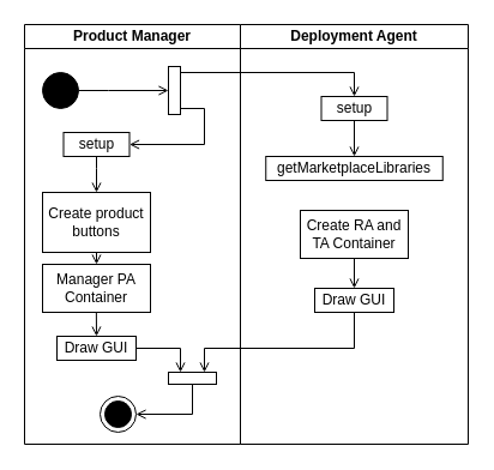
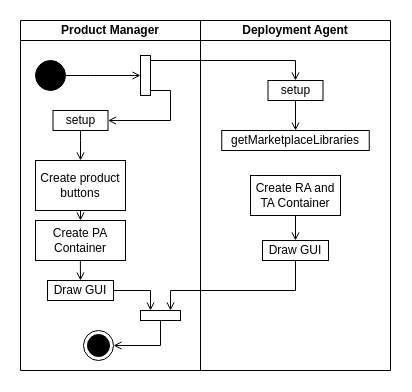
  <mxCell id="0" />
  <mxCell id="1" parent="0" />
  <mxCell id="2" value="Product Manager" style="swimlane;whiteSpace=wrap;html=1;startSize=20;" vertex="1" parent="1"><mxGeometry x="20" y="20" width="180" height="350" as="geometry" /></mxCell>
  <mxCell id="3" value="" style="ellipse;html=1;fillColor=#000000;" vertex="1" parent="2"><mxGeometry x="15" y="40" width="30" height="30" as="geometry" /></mxCell>
  <mxCell id="4" style="edgeStyle=orthogonalEdgeStyle;rounded=0;orthogonalLoop=1;jettySize=auto;html=1;endArrow=open;endFill=0;" edge="1" parent="2" source="5" target="8"><mxGeometry relative="1" as="geometry"><Array as="points"><mxPoint x="125" y="70" /><mxPoint x="150" y="70" /><mxPoint x="150" y="100" /></Array></mxGeometry></mxCell>
  <mxCell id="5" value="" style="rounded=0;whiteSpace=wrap;html=1;rotation=90;" vertex="1" parent="2"><mxGeometry x="105" y="50" width="40" height="10" as="geometry" /></mxCell>
  <mxCell id="6" style="edgeStyle=orthogonalEdgeStyle;rounded=0;orthogonalLoop=1;jettySize=auto;html=1;endArrow=open;endFill=0;" edge="1" parent="2" source="3" target="5"><mxGeometry relative="1" as="geometry"><Array as="points"><mxPoint x="70" y="55" /><mxPoint x="70" y="55" /></Array></mxGeometry></mxCell>
  <mxCell id="7" style="edgeStyle=orthogonalEdgeStyle;rounded=0;orthogonalLoop=1;jettySize=auto;html=1;endArrow=open;endFill=0;" edge="1" parent="2" source="8" target="10"><mxGeometry relative="1" as="geometry"><Array as="points"><mxPoint x="60" y="120" /><mxPoint x="60" y="120" /></Array></mxGeometry></mxCell>
  <mxCell id="8" value="setup" style="rounded=0;whiteSpace=wrap;html=1;" vertex="1" parent="2"><mxGeometry x="32.5" y="90" width="55" height="20" as="geometry" /></mxCell>
  <mxCell id="9" style="edgeStyle=orthogonalEdgeStyle;rounded=0;orthogonalLoop=1;jettySize=auto;html=1;endArrow=open;endFill=0;" edge="1" parent="2"><mxGeometry relative="1" as="geometry"><mxPoint x="59.83" y="180" as="sourcePoint" /><mxPoint x="60" y="200" as="targetPoint" /><Array as="points"><mxPoint x="59.83" y="200" /><mxPoint x="59.83" y="200" /></Array></mxGeometry></mxCell>
  <mxCell id="10" value="Create product buttons" style="rounded=0;whiteSpace=wrap;html=1;" vertex="1" parent="2"><mxGeometry x="15" y="140" width="90" height="50" as="geometry" /></mxCell>
  <mxCell id="11" style="edgeStyle=orthogonalEdgeStyle;rounded=0;orthogonalLoop=1;jettySize=auto;html=1;endArrow=open;endFill=0;" edge="1" parent="2"><mxGeometry relative="1" as="geometry"><mxPoint x="59.86" y="240" as="sourcePoint" /><mxPoint x="60" y="260" as="targetPoint" /><Array as="points"><mxPoint x="60.03" y="240" /><mxPoint x="60.03" y="240" /></Array></mxGeometry></mxCell>
- <mxCell id="12" value="Manager PA Container" style="rounded=0;whiteSpace=wrap;html=1;" vertex="1" parent="2"><mxGeometry x="15" y="200" width="90" height="40" as="geometry" /></mxCell>
+ <mxCell id="12" value="Create PA Container" style="rounded=0;whiteSpace=wrap;html=1;" vertex="1" parent="2"><mxGeometry x="15" y="200" width="90" height="40" as="geometry" /></mxCell>
  <mxCell id="13" style="edgeStyle=orthogonalEdgeStyle;rounded=0;orthogonalLoop=1;jettySize=auto;html=1;entryX=0.25;entryY=0;entryDx=0;entryDy=0;endArrow=open;endFill=0;" edge="1" parent="2" source="14" target="16"><mxGeometry relative="1" as="geometry"><Array as="points"><mxPoint x="130" y="270" /></Array></mxGeometry></mxCell>
  <mxCell id="14" value="Draw GUI" style="rounded=0;whiteSpace=wrap;html=1;" vertex="1" parent="2"><mxGeometry x="27" y="260" width="66" height="20" as="geometry" /></mxCell>
  <mxCell id="15" style="edgeStyle=orthogonalEdgeStyle;rounded=0;orthogonalLoop=1;jettySize=auto;html=1;entryX=1;entryY=0.5;entryDx=0;entryDy=0;endArrow=open;endFill=0;" edge="1" parent="2" source="16" target="17"><mxGeometry relative="1" as="geometry"><Array as="points"><mxPoint x="140" y="325" /></Array></mxGeometry></mxCell>
  <mxCell id="16" value="" style="rounded=0;whiteSpace=wrap;html=1;rotation=0;" vertex="1" parent="2"><mxGeometry x="120" y="290" width="40" height="10" as="geometry" /></mxCell>
  <mxCell id="17" value="" style="ellipse;html=1;shape=endState;fillColor=#000000;" vertex="1" parent="2"><mxGeometry x="63" y="310" width="30" height="30" as="geometry" /></mxCell>
  <mxCell id="18" value="Deployment Agent" style="swimlane;whiteSpace=wrap;html=1;startSize=20;" vertex="1" parent="1"><mxGeometry x="200" y="20" width="190" height="350" as="geometry" /></mxCell>
  <mxCell id="19" style="edgeStyle=orthogonalEdgeStyle;rounded=0;orthogonalLoop=1;jettySize=auto;html=1;endArrow=open;endFill=0;" edge="1" parent="18" source="20"><mxGeometry relative="1" as="geometry"><mxPoint x="95" y="110" as="targetPoint" /><Array as="points"><mxPoint x="95" y="110" /></Array></mxGeometry></mxCell>
  <mxCell id="20" value="setup" style="rounded=0;whiteSpace=wrap;html=1;" vertex="1" parent="18"><mxGeometry x="67.5" y="60" width="55" height="20" as="geometry" /></mxCell>
  <mxCell id="21" value="getMarketplaceLibraries" style="rounded=0;whiteSpace=wrap;html=1;" vertex="1" parent="18"><mxGeometry x="21.25" y="110" width="147.5" height="20" as="geometry" /></mxCell>
  <mxCell id="22" style="edgeStyle=orthogonalEdgeStyle;rounded=0;orthogonalLoop=1;jettySize=auto;html=1;endArrow=open;endFill=0;" edge="1" parent="18" source="23" target="24"><mxGeometry relative="1" as="geometry"><Array as="points"><mxPoint x="95" y="225" /><mxPoint x="95" y="225" /></Array></mxGeometry></mxCell>
  <mxCell id="23" value="Create RA and TA Container" style="rounded=0;whiteSpace=wrap;html=1;" vertex="1" parent="18"><mxGeometry x="50" y="155" width="90" height="40" as="geometry" /></mxCell>
  <mxCell id="24" value="Draw GUI" style="rounded=0;whiteSpace=wrap;html=1;" vertex="1" parent="18"><mxGeometry x="62" y="220" width="66" height="20" as="geometry" /></mxCell>
  <mxCell id="25" style="edgeStyle=orthogonalEdgeStyle;rounded=0;orthogonalLoop=1;jettySize=auto;html=1;endArrow=open;endFill=0;" edge="1" parent="1" target="20"><mxGeometry relative="1" as="geometry"><mxPoint x="150" y="66" as="sourcePoint" /><Array as="points"><mxPoint x="150" y="60" /><mxPoint x="295" y="60" /></Array></mxGeometry></mxCell>
  <mxCell id="26" style="edgeStyle=orthogonalEdgeStyle;rounded=0;orthogonalLoop=1;jettySize=auto;html=1;entryX=0.75;entryY=0;entryDx=0;entryDy=0;endArrow=open;endFill=0;" edge="1" parent="1" source="24" target="16"><mxGeometry relative="1" as="geometry"><Array as="points"><mxPoint x="295" y="290" /><mxPoint x="170" y="290" /></Array></mxGeometry></mxCell>
